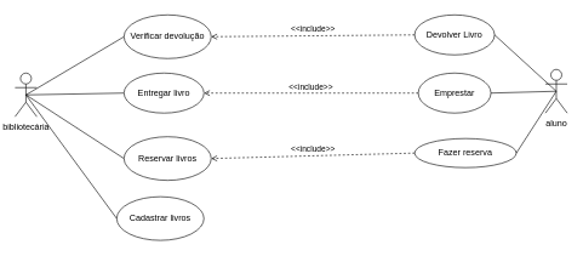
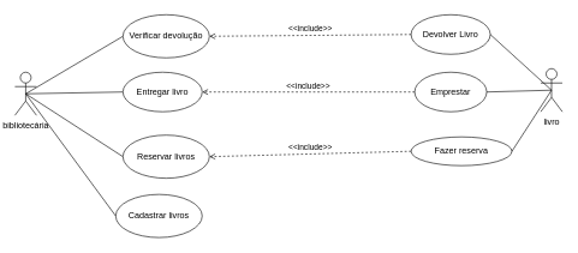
  <mxCell id="0" />
  <mxCell id="1" parent="0" />
  <mxCell id="2" style="rounded=0;orthogonalLoop=1;jettySize=auto;html=1;exitX=0.5;exitY=0.5;exitDx=0;exitDy=0;exitPerimeter=0;entryX=0;entryY=0.5;entryDx=0;entryDy=0;endArrow=none;endFill=0;" edge="1" parent="1" source="6" target="7"><mxGeometry relative="1" as="geometry" /></mxCell>
  <mxCell id="3" style="rounded=0;orthogonalLoop=1;jettySize=auto;html=1;exitX=0.5;exitY=0.5;exitDx=0;exitDy=0;exitPerimeter=0;entryX=0;entryY=0.5;entryDx=0;entryDy=0;endArrow=none;endFill=0;" edge="1" parent="1" source="6" target="8"><mxGeometry relative="1" as="geometry" /></mxCell>
  <mxCell id="4" style="rounded=0;orthogonalLoop=1;jettySize=auto;html=1;exitX=0.5;exitY=0.5;exitDx=0;exitDy=0;exitPerimeter=0;entryX=0;entryY=0.5;entryDx=0;entryDy=0;endArrow=none;endFill=0;" edge="1" parent="1" source="6" target="11"><mxGeometry relative="1" as="geometry" /></mxCell>
  <mxCell id="5" style="edgeStyle=none;rounded=0;orthogonalLoop=1;jettySize=auto;html=1;exitX=0.5;exitY=0.5;exitDx=0;exitDy=0;exitPerimeter=0;entryX=0;entryY=0.5;entryDx=0;entryDy=0;endArrow=none;endFill=0;" edge="1" parent="1" source="6" target="20"><mxGeometry relative="1" as="geometry" /></mxCell>
  <mxCell id="6" value="bibliotecária" style="shape=umlActor;verticalLabelPosition=bottom;verticalAlign=top;html=1;outlineConnect=0;" vertex="1" parent="1"><mxGeometry x="20" y="100" width="30" height="60" as="geometry" /></mxCell>
  <mxCell id="7" value="Verificar devolução" style="ellipse;whiteSpace=wrap;html=1;" vertex="1" parent="1"><mxGeometry x="170" y="20" width="120" height="60" as="geometry" /></mxCell>
  <mxCell id="8" value="Cadastrar livros" style="ellipse;whiteSpace=wrap;html=1;" vertex="1" parent="1"><mxGeometry x="160" y="270" width="120" height="60" as="geometry" /></mxCell>
  <mxCell id="9" style="edgeStyle=none;rounded=0;orthogonalLoop=1;jettySize=auto;html=1;exitX=0.5;exitY=0.5;exitDx=0;exitDy=0;exitPerimeter=0;entryX=1;entryY=0.5;entryDx=0;entryDy=0;endArrow=none;endFill=0;" edge="1" parent="1" source="10" target="18"><mxGeometry relative="1" as="geometry" /></mxCell>
- <mxCell id="10" value="aluno" style="shape=umlActor;verticalLabelPosition=bottom;verticalAlign=top;html=1;" vertex="1" parent="1"><mxGeometry x="750" y="95" width="30" height="60" as="geometry" /></mxCell>
+ <mxCell id="10" value="livro" style="shape=umlActor;verticalLabelPosition=bottom;verticalAlign=top;html=1;" vertex="1" parent="1"><mxGeometry x="750" y="95" width="30" height="60" as="geometry" /></mxCell>
  <mxCell id="11" value="Reservar livros" style="ellipse;whiteSpace=wrap;html=1;" vertex="1" parent="1"><mxGeometry x="170" y="187.5" width="120" height="60" as="geometry" /></mxCell>
  <mxCell id="12" value="Devolver Livro" style="ellipse;whiteSpace=wrap;html=1;" vertex="1" parent="1"><mxGeometry x="570" y="20" width="110" height="55" as="geometry" /></mxCell>
  <mxCell id="13" value="Fazer reserva" style="ellipse;whiteSpace=wrap;html=1;" vertex="1" parent="1"><mxGeometry x="570" y="190" width="140" height="40" as="geometry" /></mxCell>
  <mxCell id="14" value="" style="endArrow=none;html=1;rounded=0;exitX=0.5;exitY=0.5;exitDx=0;exitDy=0;exitPerimeter=0;entryX=1;entryY=0.5;entryDx=0;entryDy=0;endFill=0;" edge="1" parent="1" source="10" target="12"><mxGeometry width="50" height="50" relative="1" as="geometry"><mxPoint x="700" y="190" as="sourcePoint" /><mxPoint x="670" y="88" as="targetPoint" /><Array as="points" /></mxGeometry></mxCell>
  <mxCell id="15" value="" style="endArrow=none;html=1;rounded=0;exitX=0.5;exitY=0.5;exitDx=0;exitDy=0;exitPerimeter=0;entryX=1;entryY=0.5;entryDx=0;entryDy=0;endFill=0;" edge="1" parent="1" source="10" target="13"><mxGeometry width="50" height="50" relative="1" as="geometry"><mxPoint x="360" y="180" as="sourcePoint" /><mxPoint x="410" y="130" as="targetPoint" /></mxGeometry></mxCell>
  <mxCell id="16" value="&amp;lt;&amp;lt;include&amp;gt;&amp;gt;" style="html=1;verticalAlign=bottom;labelBackgroundColor=none;endArrow=open;endFill=0;dashed=1;rounded=0;exitX=0;exitY=0.5;exitDx=0;exitDy=0;entryX=1;entryY=0.5;entryDx=0;entryDy=0;" edge="1" parent="1" source="13" target="11"><mxGeometry width="160" relative="1" as="geometry"><mxPoint x="300" y="0" as="sourcePoint" /><mxPoint x="460" y="0" as="targetPoint" /></mxGeometry></mxCell>
  <mxCell id="17" value="&amp;lt;&amp;lt;include&amp;gt;&amp;gt;" style="html=1;verticalAlign=bottom;labelBackgroundColor=none;endArrow=open;endFill=0;dashed=1;rounded=0;exitX=0;exitY=0.5;exitDx=0;exitDy=0;entryX=1;entryY=0.5;entryDx=0;entryDy=0;" edge="1" parent="1" source="12" target="7"><mxGeometry width="160" relative="1" as="geometry"><mxPoint x="300" y="0" as="sourcePoint" /><mxPoint x="460" y="0" as="targetPoint" /></mxGeometry></mxCell>
  <mxCell id="18" value="Emprestar" style="ellipse;whiteSpace=wrap;html=1;" vertex="1" parent="1"><mxGeometry x="575" y="100" width="100" height="55" as="geometry" /></mxCell>
  <mxCell id="19" value="&amp;lt;&amp;lt;include&amp;gt;&amp;gt;" style="html=1;verticalAlign=bottom;labelBackgroundColor=none;endArrow=open;endFill=0;dashed=1;rounded=0;exitX=0;exitY=0.5;exitDx=0;exitDy=0;entryX=1;entryY=0.5;entryDx=0;entryDy=0;" edge="1" parent="1" source="18" target="20"><mxGeometry width="160" relative="1" as="geometry"><mxPoint x="300" y="0" as="sourcePoint" /><mxPoint x="350" y="128" as="targetPoint" /></mxGeometry></mxCell>
  <mxCell id="20" value="Entregar livro" style="ellipse;whiteSpace=wrap;html=1;" vertex="1" parent="1"><mxGeometry x="170" y="100" width="110" height="55" as="geometry" /></mxCell>
